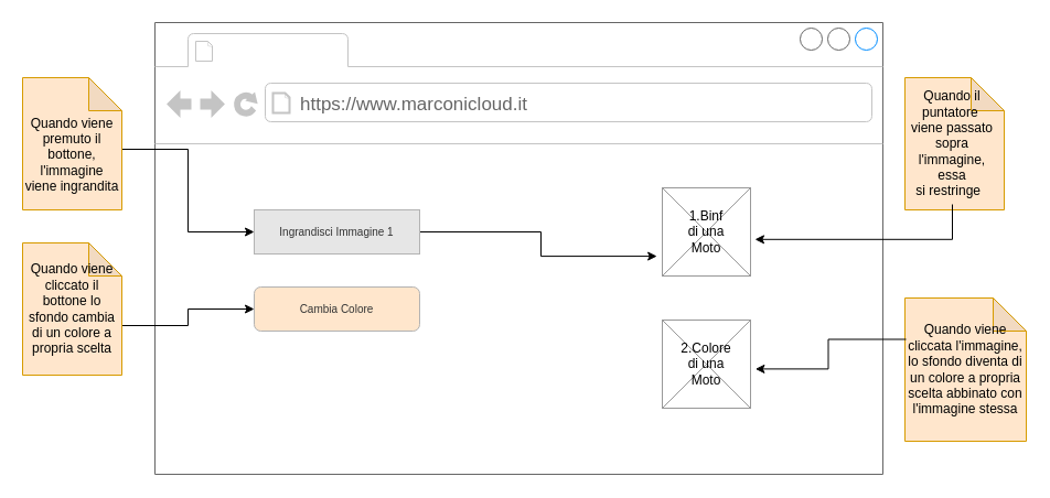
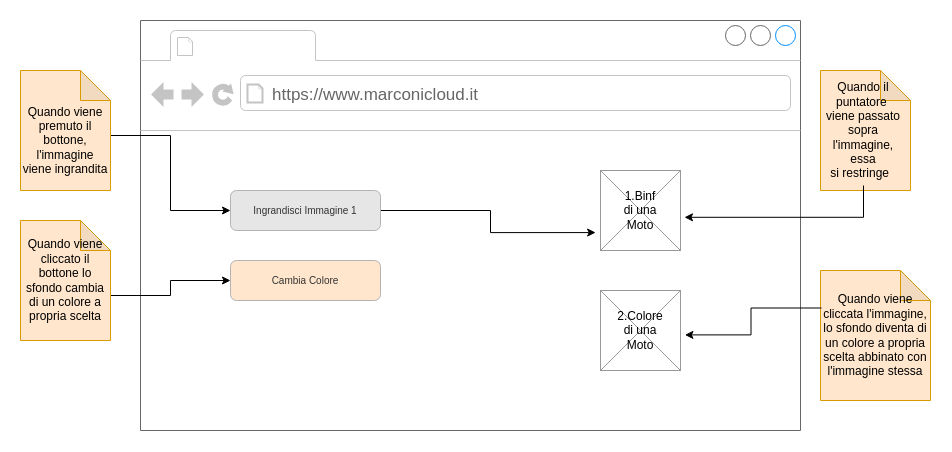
  <mxCell id="0" />
  <mxCell id="1" parent="0" />
  <mxCell id="2" value="" style="strokeWidth=1;shadow=0;dashed=0;align=center;html=1;shape=mxgraph.mockup.containers.browserWindow;rSize=0;strokeColor=#666666;strokeColor2=#008cff;strokeColor3=#c4c4c4;mainText=,;recursiveResize=0;" parent="1" vertex="1"><mxGeometry x="140" y="20" width="660" height="410" as="geometry" /></mxCell>
  <mxCell id="3" value="https://www.marconicloud.it" style="strokeWidth=1;shadow=0;dashed=0;align=center;html=1;shape=mxgraph.mockup.containers.anchor;rSize=0;fontSize=17;fontColor=#666666;align=left;" parent="2" vertex="1"><mxGeometry x="130" y="60" width="425" height="30" as="geometry" /></mxCell>
  <mxCell id="4" style="edgeStyle=orthogonalEdgeStyle;rounded=0;orthogonalLoop=1;jettySize=auto;html=1;exitX=1;exitY=0.5;exitDx=0;exitDy=0;entryX=-0.061;entryY=0.776;entryDx=0;entryDy=0;entryPerimeter=0;" parent="2" source="5" target="7" edge="1"><mxGeometry relative="1" as="geometry" /></mxCell>
- <mxCell id="5" value="Ingrandisci Immagine 1" style="html=1;shadow=0;dashed=0;whiteSpace=wrap;fontSize=10;fillColor=#E6E6E6;align=center;strokeColor=#B3B3B3;fontColor=#333333;rounded=0;" parent="2" vertex="1"><mxGeometry x="90" y="170" width="150" height="40" as="geometry" /></mxCell>
+ <mxCell id="5" value="Ingrandisci Immagine 1" style="rounded=1;html=1;shadow=0;dashed=0;whiteSpace=wrap;fontSize=10;fillColor=#E6E6E6;align=center;strokeColor=#B3B3B3;fontColor=#333333;" parent="2" vertex="1"><mxGeometry x="90" y="170" width="150" height="40" as="geometry" /></mxCell>
  <mxCell id="6" value="Cambia Colore" style="rounded=1;html=1;shadow=0;dashed=0;whiteSpace=wrap;fontSize=10;fillColor=#ffe6cc;align=center;strokeColor=#B3B3B3;fontColor=#333333;" parent="2" vertex="1"><mxGeometry x="90" y="240" width="150" height="40" as="geometry" /></mxCell>
  <mxCell id="7" value="" style="verticalLabelPosition=bottom;shadow=0;dashed=0;align=center;html=1;verticalAlign=top;strokeWidth=1;shape=mxgraph.mockup.graphics.simpleIcon;strokeColor=#999999;" parent="2" vertex="1"><mxGeometry x="460" y="150" width="80" height="80" as="geometry" /></mxCell>
  <mxCell id="8" value="" style="verticalLabelPosition=bottom;shadow=0;dashed=0;align=center;html=1;verticalAlign=top;strokeWidth=1;shape=mxgraph.mockup.graphics.simpleIcon;strokeColor=#999999;" parent="2" vertex="1"><mxGeometry x="460" y="270" width="80" height="80" as="geometry" /></mxCell>
  <mxCell id="9" value="1.Binf di una Moto" style="text;html=1;strokeColor=none;fillColor=none;align=center;verticalAlign=middle;whiteSpace=wrap;rounded=0;" parent="2" vertex="1"><mxGeometry x="480" y="180" width="40" height="20" as="geometry" /></mxCell>
  <mxCell id="10" value="2.Colore di una Moto" style="text;html=1;strokeColor=none;fillColor=none;align=center;verticalAlign=middle;whiteSpace=wrap;rounded=0;" parent="2" vertex="1"><mxGeometry x="480" y="300" width="40" height="20" as="geometry" /></mxCell>
  <mxCell id="11" style="edgeStyle=orthogonalEdgeStyle;rounded=0;orthogonalLoop=1;jettySize=auto;html=1;exitX=0;exitY=0;exitDx=80;exitDy=65;exitPerimeter=0;" parent="1" source="12" target="5" edge="1"><mxGeometry relative="1" as="geometry" /></mxCell>
  <mxCell id="12" value="" style="shape=note;whiteSpace=wrap;html=1;backgroundOutline=1;darkOpacity=0.05;fillColor=#ffe6cc;strokeColor=#d79b00;" parent="1" vertex="1"><mxGeometry x="20" y="70" width="90" height="120" as="geometry" /></mxCell>
  <mxCell id="13" value="Quando viene premuto il bottone, l'immagine viene ingrandita&lt;br&gt;" style="text;html=1;strokeColor=none;fillColor=none;align=center;verticalAlign=middle;whiteSpace=wrap;rounded=0;" parent="1" vertex="1"><mxGeometry x="20" y="102.5" width="90" height="75" as="geometry" /></mxCell>
  <mxCell id="14" value="" style="shape=note;whiteSpace=wrap;html=1;backgroundOutline=1;darkOpacity=0.05;fillColor=#ffe6cc;strokeColor=#d79b00;" parent="1" vertex="1"><mxGeometry x="820" y="70" width="90" height="120" as="geometry" /></mxCell>
  <mxCell id="15" style="edgeStyle=orthogonalEdgeStyle;rounded=0;orthogonalLoop=1;jettySize=auto;html=1;exitX=0.5;exitY=1;exitDx=0;exitDy=0;entryX=1.05;entryY=0.585;entryDx=0;entryDy=0;entryPerimeter=0;" parent="1" source="16" target="7" edge="1"><mxGeometry relative="1" as="geometry" /></mxCell>
  <mxCell id="16" value="Quando il puntatore&amp;nbsp; viene passato sopra l'immagine, essa&lt;br&gt;si restringe&amp;nbsp;&amp;nbsp;" style="text;html=1;strokeColor=none;fillColor=none;align=center;verticalAlign=middle;whiteSpace=wrap;rounded=0;" parent="1" vertex="1"><mxGeometry x="820" y="75" width="86" height="110" as="geometry" /></mxCell>
  <mxCell id="17" style="edgeStyle=orthogonalEdgeStyle;rounded=0;orthogonalLoop=1;jettySize=auto;html=1;exitX=0;exitY=0;exitDx=90;exitDy=75;exitPerimeter=0;" parent="1" source="18" target="6" edge="1"><mxGeometry relative="1" as="geometry" /></mxCell>
  <mxCell id="18" value="" style="shape=note;whiteSpace=wrap;html=1;backgroundOutline=1;darkOpacity=0.05;fillColor=#ffe6cc;strokeColor=#d79b00;" parent="1" vertex="1"><mxGeometry x="20" y="220" width="90" height="120" as="geometry" /></mxCell>
  <mxCell id="19" value="Quando viene cliccato il bottone lo sfondo cambia di un colore a propria scelta" style="text;html=1;strokeColor=none;fillColor=none;align=center;verticalAlign=middle;whiteSpace=wrap;rounded=0;" parent="1" vertex="1"><mxGeometry x="20" y="220" width="90" height="120" as="geometry" /></mxCell>
  <mxCell id="20" value="" style="shape=note;whiteSpace=wrap;html=1;backgroundOutline=1;darkOpacity=0.05;fillColor=#ffe6cc;strokeColor=#d79b00;" parent="1" vertex="1"><mxGeometry x="820" y="270" width="110" height="130" as="geometry" /></mxCell>
  <mxCell id="21" style="edgeStyle=orthogonalEdgeStyle;rounded=0;orthogonalLoop=1;jettySize=auto;html=1;exitX=0;exitY=0.25;exitDx=0;exitDy=0;entryX=1.055;entryY=0.555;entryDx=0;entryDy=0;entryPerimeter=0;" parent="1" source="22" target="8" edge="1"><mxGeometry relative="1" as="geometry" /></mxCell>
  <mxCell id="22" value="Quando viene cliccata l'immagine, lo sfondo diventa di un colore a propria scelta abbinato con l'immagine stessa" style="text;html=1;strokeColor=none;fillColor=none;align=center;verticalAlign=middle;whiteSpace=wrap;rounded=0;" parent="1" vertex="1"><mxGeometry x="821" y="280" width="108" height="110" as="geometry" /></mxCell>
